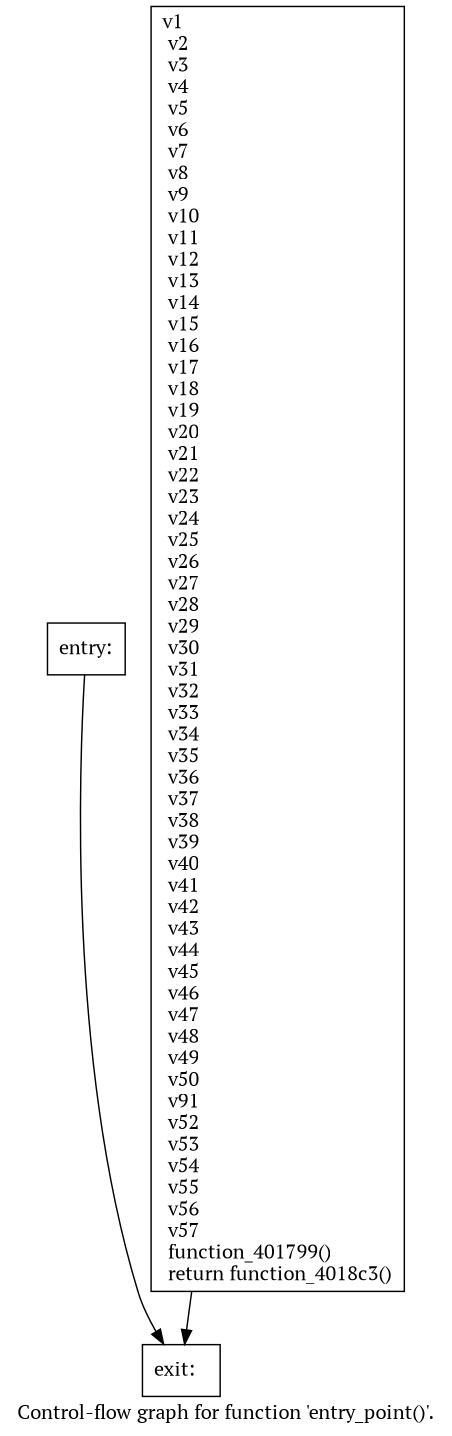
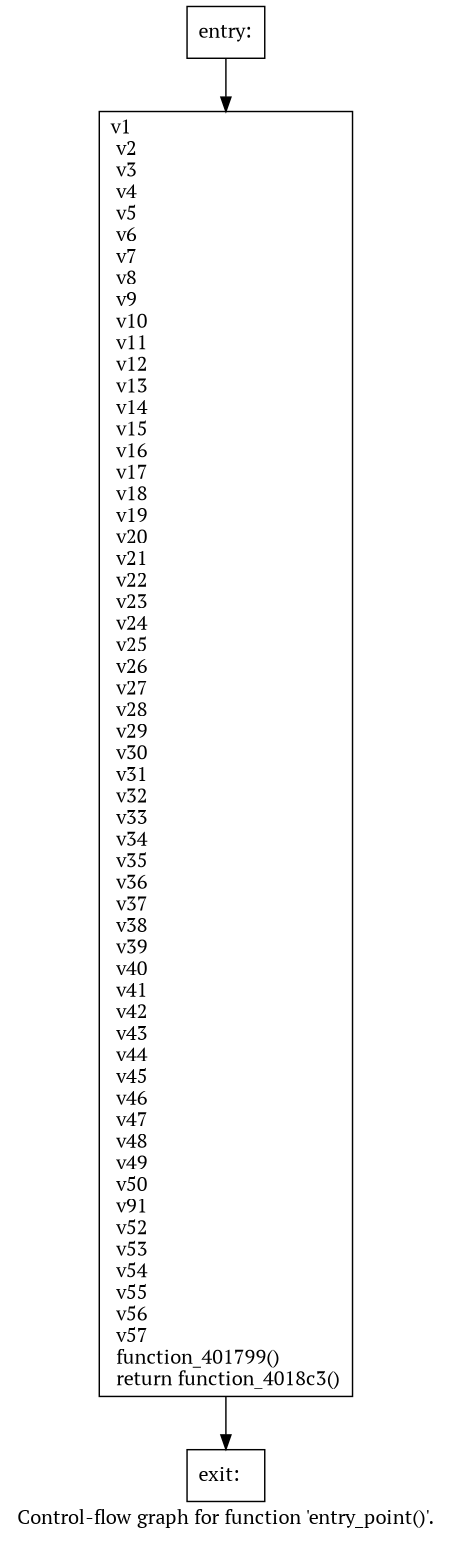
  digraph {
    fontname="PT Serif"
    label="Control-flow graph for function 'entry_point()'."
    node [fontname="PT Serif" shape=record]
    edge [fontname="PT Serif"]
    n1 [label="{entry:\l}"]
    n2 [label="{  v1\l  v2\l  v3\l  v4\l  v5\l  v6\l  v7\l  v8\l  v9\l  v10\l  v11\l  v12\l  v13\l  v14\l  v15\l  v16\l  v17\l  v18\l  v19\l  v20\l  v21\l  v22\l  v23\l  v24\l  v25\l  v26\l  v27\l  v28\l  v29\l  v30\l  v31\l  v32\l  v33\l  v34\l  v35\l  v36\l  v37\l  v38\l  v39\l  v40\l  v41\l  v42\l  v43\l  v44\l  v45\l  v46\l  v47\l  v48\l  v49\l  v50\l  v91\l  v52\l  v53\l  v54\l  v55\l  v56\l  v57\l  function_401799()\l  return function_4018c3()\l}"]
    n3 [label="{exit:\l}"]
-   n1 -> n3
+   n1 -> n2
    n2 -> n3
  }
